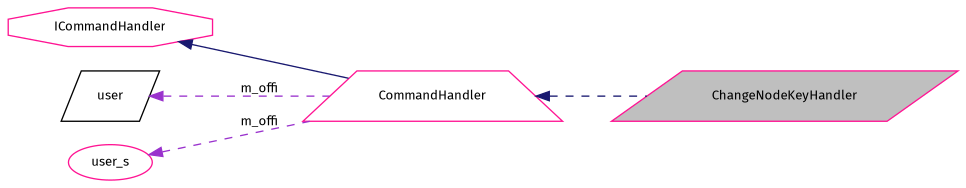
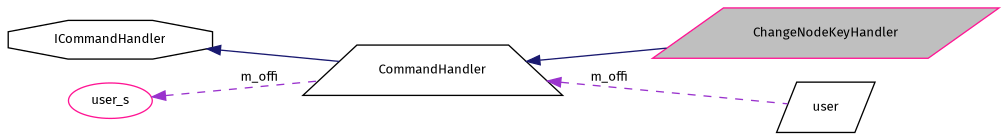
  digraph {
    fontname="Fira Sans"
    rankdir=LR
    node [color=deeppink fillcolor=white fontname="Fira Sans" fontsize=10 shape=parallelogram style=filled]
    edge [color=midnightblue dir=back fontname="Fira Sans" fontsize=10 labelfontname=Helvetica labelfontsize=10 style=solid]
    n1 [fillcolor=grey75 fontcolor=black height=0.2 label=ChangeNodeKeyHandler width=0.4]
-   n2 [height=0.2 label=CommandHandler shape=trapezium width=0.4]
-   n3 [height=0.2 label=ICommandHandler shape=octagon width=0.4]
+   n2 [color=black height=0.2 label=CommandHandler shape=trapezium width=0.4]
+   n3 [color=black height=0.2 label=ICommandHandler shape=octagon width=0.4]
    n4 [color=black height=0.2 label=user width=0.4]
    n5 [height=0.2 label=user_s shape=ellipse width=0.4]
-   n2 -> n1 [style=dashed]
+   n2 -> n1
    n3 -> n2
-   n4 -> n2 [color=darkorchid3 label=" m_offi" style=dashed]
+   n2 -> n4 [color=darkorchid3 label=" m_offi" style=dashed]
    n5 -> n2 [color=darkorchid3 label=" m_offi" style=dashed]
  }
